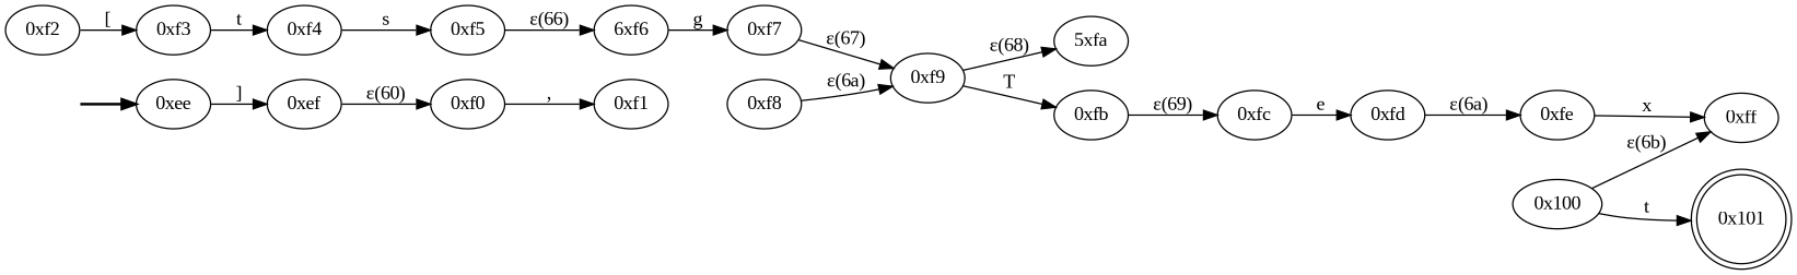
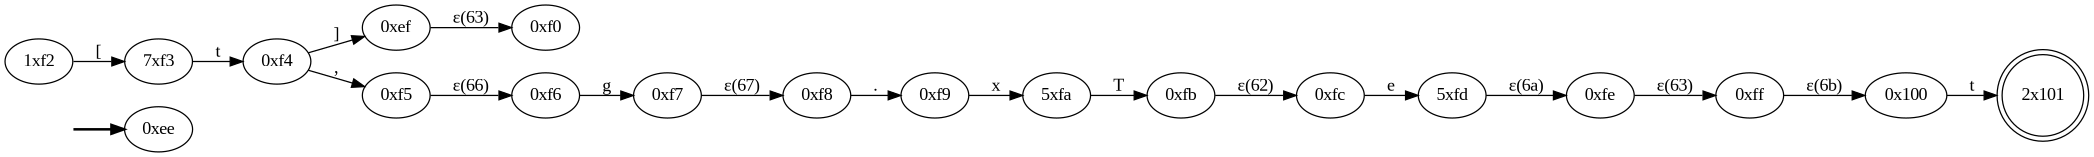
  digraph {
    fontname="Liberation Serif"
    rankdir=LR
    node [fontname="Liberation Serif"]
    edge [fontname="Liberation Serif"]
    fake [style=invisible]
    "0xee" [root=true]
    "0xef"
    "0xf0"
-   "0xf1"
-   "0xf2"
-   "0xf3"
+   "0xf2" [label="1xf2"]
+   "0xf3" [label="7xf3"]
    "0xf4"
    "0xf5"
-   "0xf6" [label="6xf6"]
+   "0xf6"
    "0xf7"
    "0xf8"
    "0xf9"
    n14 [label="5xfa"]
    "0xfb"
    "0xfc"
-   "0xfd"
+   "0xfd" [label="5xfd"]
    "0xfe"
    "0xff"
    "0x100"
-   "0x101" [shape=doublecircle]
+   "0x101" [shape=doublecircle label="2x101"]
    fake -> "0xee" [style=bold]
-   "0xee" -> "0xef" [label="]"]
-   "0xef" -> "0xf0" [label="ε(60)"]
-   "0xf0" -> "0xf1" [label=","]
+   "0xf4" -> "0xef" [label="]"]
+   "0xef" -> "0xf0" [label="ε(63)"]
    "0xf2" -> "0xf3" [label="["]
    "0xf3" -> "0xf4" [label=t]
-   "0xf4" -> "0xf5" [label=s]
+   "0xf4" -> "0xf5" [label=","]
    "0xf5" -> "0xf6" [label="ε(66)"]
    "0xf6" -> "0xf7" [label=g]
-   "0xf7" -> "0xf9" [label="ε(67)"]
-   "0xf8" -> "0xf9" [label="ε(6a)"]
-   "0xf9" -> n14 [label="ε(68)"]
-   "0xf9" -> "0xfb" [label=T]
-   "0xfb" -> "0xfc" [label="ε(69)"]
+   "0xf7" -> "0xf8" [label="ε(67)"]
+   "0xf8" -> "0xf9" [label="."]
+   "0xf9" -> n14 [label=x]
+   n14 -> "0xfb" [label=T]
+   "0xfb" -> "0xfc" [label="ε(62)"]
    "0xfc" -> "0xfd" [label=e]
    "0xfd" -> "0xfe" [label="ε(6a)"]
-   "0xfe" -> "0xff" [label=x]
-   "0x100" -> "0xff" [label="ε(6b)"]
+   "0xfe" -> "0xff" [label="ε(63)"]
+   "0xff" -> "0x100" [label="ε(6b)"]
    "0x100" -> "0x101" [label=t]
  }
